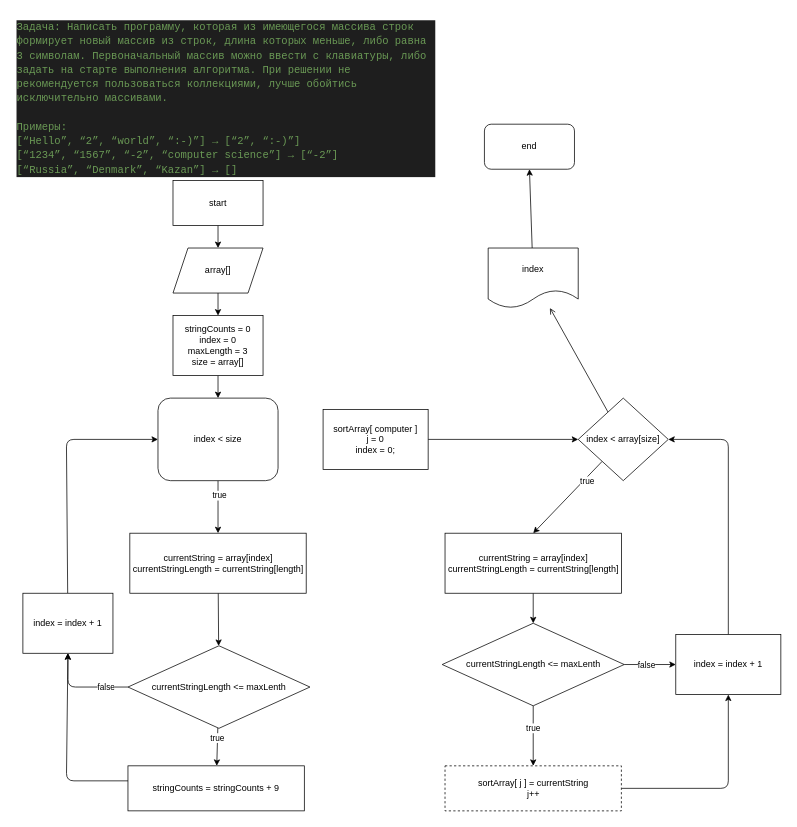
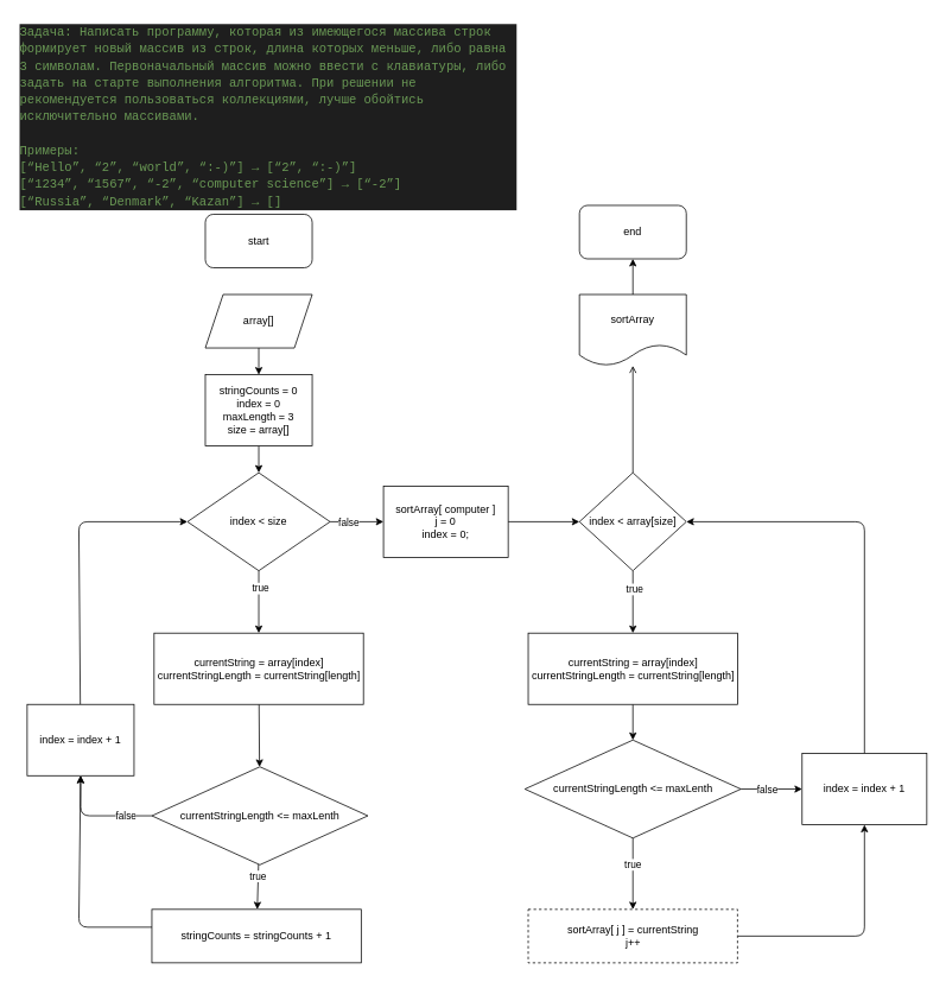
  <mxCell id="0" />
  <mxCell id="1" parent="0" />
  <mxCell id="2" value="&lt;div style=&quot;color: rgb(212, 212, 212); background-color: rgb(30, 30, 30); font-family: Consolas, &amp;quot;Courier New&amp;quot;, monospace; font-weight: normal; font-size: 14px; line-height: 19px;&quot;&gt;&lt;div&gt;&lt;span style=&quot;color: #6a9955;&quot;&gt;Задача: Написать программу, которая из имеющегося массива строк формирует новый массив из строк, длина которых меньше, либо равна 3 символам. Первоначальный массив можно ввести с клавиатуры, либо задать на старте выполнения алгоритма. При решении не рекомендуется пользоваться коллекциями, лучше обойтись исключительно массивами.&lt;/span&gt;&lt;/div&gt;&lt;br&gt;&lt;div&gt;&lt;span style=&quot;color: #6a9955;&quot;&gt;Примеры:&lt;/span&gt;&lt;/div&gt;&lt;div&gt;&lt;span style=&quot;color: #6a9955;&quot;&gt;[“Hello”, “2”, “world”, “:-)”] → [“2”, “:-)”]&lt;/span&gt;&lt;/div&gt;&lt;div&gt;&lt;span style=&quot;color: #6a9955;&quot;&gt;[“1234”, “1567”, “-2”, “computer science”] → [“-2”]&lt;/span&gt;&lt;/div&gt;&lt;div&gt;&lt;span style=&quot;color: #6a9955;&quot;&gt;[“Russia”, “Denmark”, “Kazan”] → [] &lt;/span&gt;&lt;/div&gt;&lt;/div&gt;" style="text;whiteSpace=wrap;html=1;fillStyle=auto;fillColor=default;" parent="1" vertex="1"><mxGeometry x="20" y="20" width="560" height="210" as="geometry" /></mxCell>
- <mxCell id="3" style="edgeStyle=none;html=1;" edge="1" parent="1" source="4" target="18"><mxGeometry relative="1" as="geometry" /></mxCell>
- <mxCell id="4" value="start" style="whiteSpace=wrap;html=1;rounded=0;" parent="1" vertex="1"><mxGeometry x="230" y="240" width="120" height="60" as="geometry" /></mxCell>
+ <mxCell id="4" value="start" style="rounded=1;whiteSpace=wrap;html=1;" parent="1" vertex="1"><mxGeometry x="230" y="240" width="120" height="60" as="geometry" /></mxCell>
  <mxCell id="5" style="edgeStyle=none;html=1;entryX=0.5;entryY=0;entryDx=0;entryDy=0;" edge="1" parent="1" source="6" target="14"><mxGeometry relative="1" as="geometry" /></mxCell>
  <mxCell id="6" value="stringCounts = 0&lt;br&gt;index = 0&lt;br&gt;maxLength = 3&lt;br&gt;size = array[]" style="rounded=0;whiteSpace=wrap;html=1;" vertex="1" parent="1"><mxGeometry x="230" y="420" width="120" height="80" as="geometry" /></mxCell>
  <mxCell id="7" style="edgeStyle=none;html=1;entryX=0.5;entryY=1;entryDx=0;entryDy=0;" edge="1" parent="1" source="8" target="9"><mxGeometry relative="1" as="geometry" /></mxCell>
- <mxCell id="8" value="index" style="shape=document;whiteSpace=wrap;html=1;boundedLbl=1;" vertex="1" parent="1"><mxGeometry x="650" y="330" width="120" height="80" as="geometry" /></mxCell>
- <mxCell id="9" value="end" style="rounded=1;whiteSpace=wrap;html=1;" vertex="1" parent="1"><mxGeometry x="645" y="165" width="120" height="60" as="geometry" /></mxCell>
+ <mxCell id="8" value="sortArray" style="shape=document;whiteSpace=wrap;html=1;boundedLbl=1;" vertex="1" parent="1"><mxGeometry x="650" y="330" width="120" height="80" as="geometry" /></mxCell>
+ <mxCell id="9" value="end" style="rounded=1;whiteSpace=wrap;html=1;" vertex="1" parent="1"><mxGeometry x="650" y="230" width="120" height="60" as="geometry" /></mxCell>
  <mxCell id="10" style="edgeStyle=none;html=1;entryX=0.5;entryY=0;entryDx=0;entryDy=0;" edge="1" parent="1" source="14" target="16"><mxGeometry relative="1" as="geometry" /></mxCell>
  <mxCell id="11" value="true" style="edgeLabel;html=1;align=center;verticalAlign=middle;resizable=0;points=[];" vertex="1" connectable="0" parent="10"><mxGeometry x="-0.45" y="1" relative="1" as="geometry"><mxPoint as="offset" /></mxGeometry></mxCell>
- <mxCell id="14" value="index &amp;lt; size" style="whiteSpace=wrap;html=1;rounded=1;" vertex="1" parent="1"><mxGeometry x="210" y="530" width="160" height="110" as="geometry" /></mxCell>
+ <mxCell id="12" style="edgeStyle=none;html=1;" edge="1" parent="1" source="14" target="29"><mxGeometry relative="1" as="geometry" /></mxCell>
+ <mxCell id="13" value="false" style="edgeLabel;html=1;align=center;verticalAlign=middle;resizable=0;points=[];" vertex="1" connectable="0" parent="12"><mxGeometry x="-0.602" y="3" relative="1" as="geometry"><mxPoint x="8" y="3" as="offset" /></mxGeometry></mxCell>
+ <mxCell id="14" value="index &amp;lt; size" style="rhombus;whiteSpace=wrap;html=1;" vertex="1" parent="1"><mxGeometry x="210" y="530" width="160" height="110" as="geometry" /></mxCell>
  <mxCell id="15" style="edgeStyle=none;html=1;" edge="1" parent="1" source="16" target="23"><mxGeometry relative="1" as="geometry" /></mxCell>
  <mxCell id="16" value="currentString = array[index]&lt;br&gt;currentStringLength = currentString[length]" style="rounded=0;whiteSpace=wrap;html=1;" vertex="1" parent="1"><mxGeometry x="172.5" y="710" width="235" height="80" as="geometry" /></mxCell>
  <mxCell id="17" style="edgeStyle=none;html=1;" edge="1" parent="1" source="18" target="6"><mxGeometry relative="1" as="geometry" /></mxCell>
  <mxCell id="18" value="array[]" style="shape=parallelogram;perimeter=parallelogramPerimeter;whiteSpace=wrap;html=1;fixedSize=1;" vertex="1" parent="1"><mxGeometry x="230" y="330" width="120" height="60" as="geometry" /></mxCell>
  <mxCell id="19" style="edgeStyle=none;html=1;" edge="1" parent="1" source="23" target="25"><mxGeometry relative="1" as="geometry" /></mxCell>
  <mxCell id="20" value="true" style="edgeLabel;html=1;align=center;verticalAlign=middle;resizable=0;points=[];" vertex="1" connectable="0" parent="19"><mxGeometry x="-0.504" y="-1" relative="1" as="geometry"><mxPoint as="offset" /></mxGeometry></mxCell>
  <mxCell id="21" style="edgeStyle=none;html=1;entryX=0.5;entryY=1;entryDx=0;entryDy=0;" edge="1" parent="1" source="23" target="27"><mxGeometry relative="1" as="geometry"><Array as="points"><mxPoint x="90" y="915" /></Array></mxGeometry></mxCell>
  <mxCell id="22" value="false" style="edgeLabel;html=1;align=center;verticalAlign=middle;resizable=0;points=[];" vertex="1" connectable="0" parent="21"><mxGeometry x="-0.528" relative="1" as="geometry"><mxPoint as="offset" /></mxGeometry></mxCell>
  <mxCell id="23" value="currentStringLength &amp;lt;= maxLenth" style="rhombus;whiteSpace=wrap;html=1;" vertex="1" parent="1"><mxGeometry x="170" y="860" width="242.5" height="110" as="geometry" /></mxCell>
  <mxCell id="24" style="edgeStyle=none;html=1;entryX=0.5;entryY=1;entryDx=0;entryDy=0;" edge="1" parent="1" target="27"><mxGeometry relative="1" as="geometry"><mxPoint x="302.5" y="1040" as="sourcePoint" /><Array as="points"><mxPoint x="88" y="1040" /></Array></mxGeometry></mxCell>
- <mxCell id="25" value="stringCounts&amp;nbsp;= stringCounts&amp;nbsp;+ 9" style="rounded=0;whiteSpace=wrap;html=1;" vertex="1" parent="1"><mxGeometry x="170" y="1020" width="235" height="60" as="geometry" /></mxCell>
+ <mxCell id="25" value="stringCounts&amp;nbsp;= stringCounts&amp;nbsp;+ 1" style="rounded=0;whiteSpace=wrap;html=1;" vertex="1" parent="1"><mxGeometry x="170" y="1020" width="235" height="60" as="geometry" /></mxCell>
  <mxCell id="26" style="edgeStyle=none;html=1;entryX=0;entryY=0.5;entryDx=0;entryDy=0;" edge="1" parent="1" source="27" target="14"><mxGeometry relative="1" as="geometry"><mxPoint x="130" y="585" as="targetPoint" /><Array as="points"><mxPoint x="88" y="585" /></Array></mxGeometry></mxCell>
  <mxCell id="27" value="index = index + 1" style="rounded=0;whiteSpace=wrap;html=1;" vertex="1" parent="1"><mxGeometry x="30" y="790" width="120" height="80" as="geometry" /></mxCell>
  <mxCell id="28" style="edgeStyle=none;html=1;entryX=0;entryY=0.5;entryDx=0;entryDy=0;" edge="1" parent="1" source="29" target="33"><mxGeometry relative="1" as="geometry" /></mxCell>
  <mxCell id="29" value="sortArray[ computer&amp;nbsp;]&lt;br&gt;j = 0&lt;br&gt;index = 0;" style="rounded=0;whiteSpace=wrap;html=1;" vertex="1" parent="1"><mxGeometry x="430" y="545" width="140" height="80" as="geometry" /></mxCell>
  <mxCell id="30" style="edgeStyle=none;html=1;entryX=0.5;entryY=0;entryDx=0;entryDy=0;" edge="1" parent="1" source="33" target="35"><mxGeometry relative="1" as="geometry" /></mxCell>
  <mxCell id="31" value="true" style="edgeLabel;html=1;align=center;verticalAlign=middle;resizable=0;points=[];" vertex="1" connectable="0" parent="30"><mxGeometry x="-0.541" y="1" relative="1" as="geometry"><mxPoint y="4" as="offset" /></mxGeometry></mxCell>
  <mxCell id="32" style="edgeStyle=none;html=1;endArrow=open;" edge="1" parent="1" source="33" target="8"><mxGeometry relative="1" as="geometry" /></mxCell>
- <mxCell id="33" value="index &amp;lt; array[size]" style="rhombus;whiteSpace=wrap;html=1;" vertex="1" parent="1"><mxGeometry x="770" y="530" width="120" height="110" as="geometry" /></mxCell>
+ <mxCell id="33" value="index &amp;lt; array[size]" style="rhombus;whiteSpace=wrap;html=1;" vertex="1" parent="1"><mxGeometry x="650" y="530" width="120" height="110" as="geometry" /></mxCell>
  <mxCell id="34" style="edgeStyle=none;html=1;" edge="1" parent="1" source="35" target="40"><mxGeometry relative="1" as="geometry" /></mxCell>
  <mxCell id="35" value="currentString = array[index]&lt;br&gt;currentStringLength = currentString[length]" style="rounded=0;whiteSpace=wrap;html=1;" vertex="1" parent="1"><mxGeometry x="592.5" y="710" width="235" height="80" as="geometry" /></mxCell>
  <mxCell id="36" style="edgeStyle=none;html=1;" edge="1" parent="1" source="40" target="42"><mxGeometry relative="1" as="geometry" /></mxCell>
  <mxCell id="37" value="true" style="edgeLabel;html=1;align=center;verticalAlign=middle;resizable=0;points=[];" vertex="1" connectable="0" parent="36"><mxGeometry x="-0.299" y="-1" relative="1" as="geometry"><mxPoint y="1" as="offset" /></mxGeometry></mxCell>
  <mxCell id="38" style="edgeStyle=none;html=1;entryX=0;entryY=0.5;entryDx=0;entryDy=0;" edge="1" parent="1" source="40" target="44"><mxGeometry relative="1" as="geometry" /></mxCell>
  <mxCell id="39" value="false" style="edgeLabel;html=1;align=center;verticalAlign=middle;resizable=0;points=[];" vertex="1" connectable="0" parent="38"><mxGeometry x="-0.555" relative="1" as="geometry"><mxPoint x="14" as="offset" /></mxGeometry></mxCell>
  <mxCell id="40" value="currentStringLength &amp;lt;= maxLenth" style="rhombus;whiteSpace=wrap;html=1;" vertex="1" parent="1"><mxGeometry x="588.75" y="830" width="242.5" height="110" as="geometry" /></mxCell>
  <mxCell id="41" style="edgeStyle=none;html=1;entryX=0.5;entryY=1;entryDx=0;entryDy=0;" edge="1" parent="1" source="42" target="44"><mxGeometry relative="1" as="geometry"><Array as="points"><mxPoint x="970" y="1050" /></Array></mxGeometry></mxCell>
  <mxCell id="42" value="sortArray[ j ] = currentString&lt;br&gt;j++" style="rounded=0;whiteSpace=wrap;html=1;dashed=1;" vertex="1" parent="1"><mxGeometry x="592.5" y="1020" width="235" height="60" as="geometry" /></mxCell>
  <mxCell id="43" style="edgeStyle=none;html=1;entryX=1;entryY=0.5;entryDx=0;entryDy=0;" edge="1" parent="1" source="44" target="33"><mxGeometry relative="1" as="geometry"><Array as="points"><mxPoint x="970" y="585" /></Array></mxGeometry></mxCell>
  <mxCell id="44" value="index = index + 1" style="rounded=0;whiteSpace=wrap;html=1;" vertex="1" parent="1"><mxGeometry x="900" y="845" width="140" height="80" as="geometry" /></mxCell>
